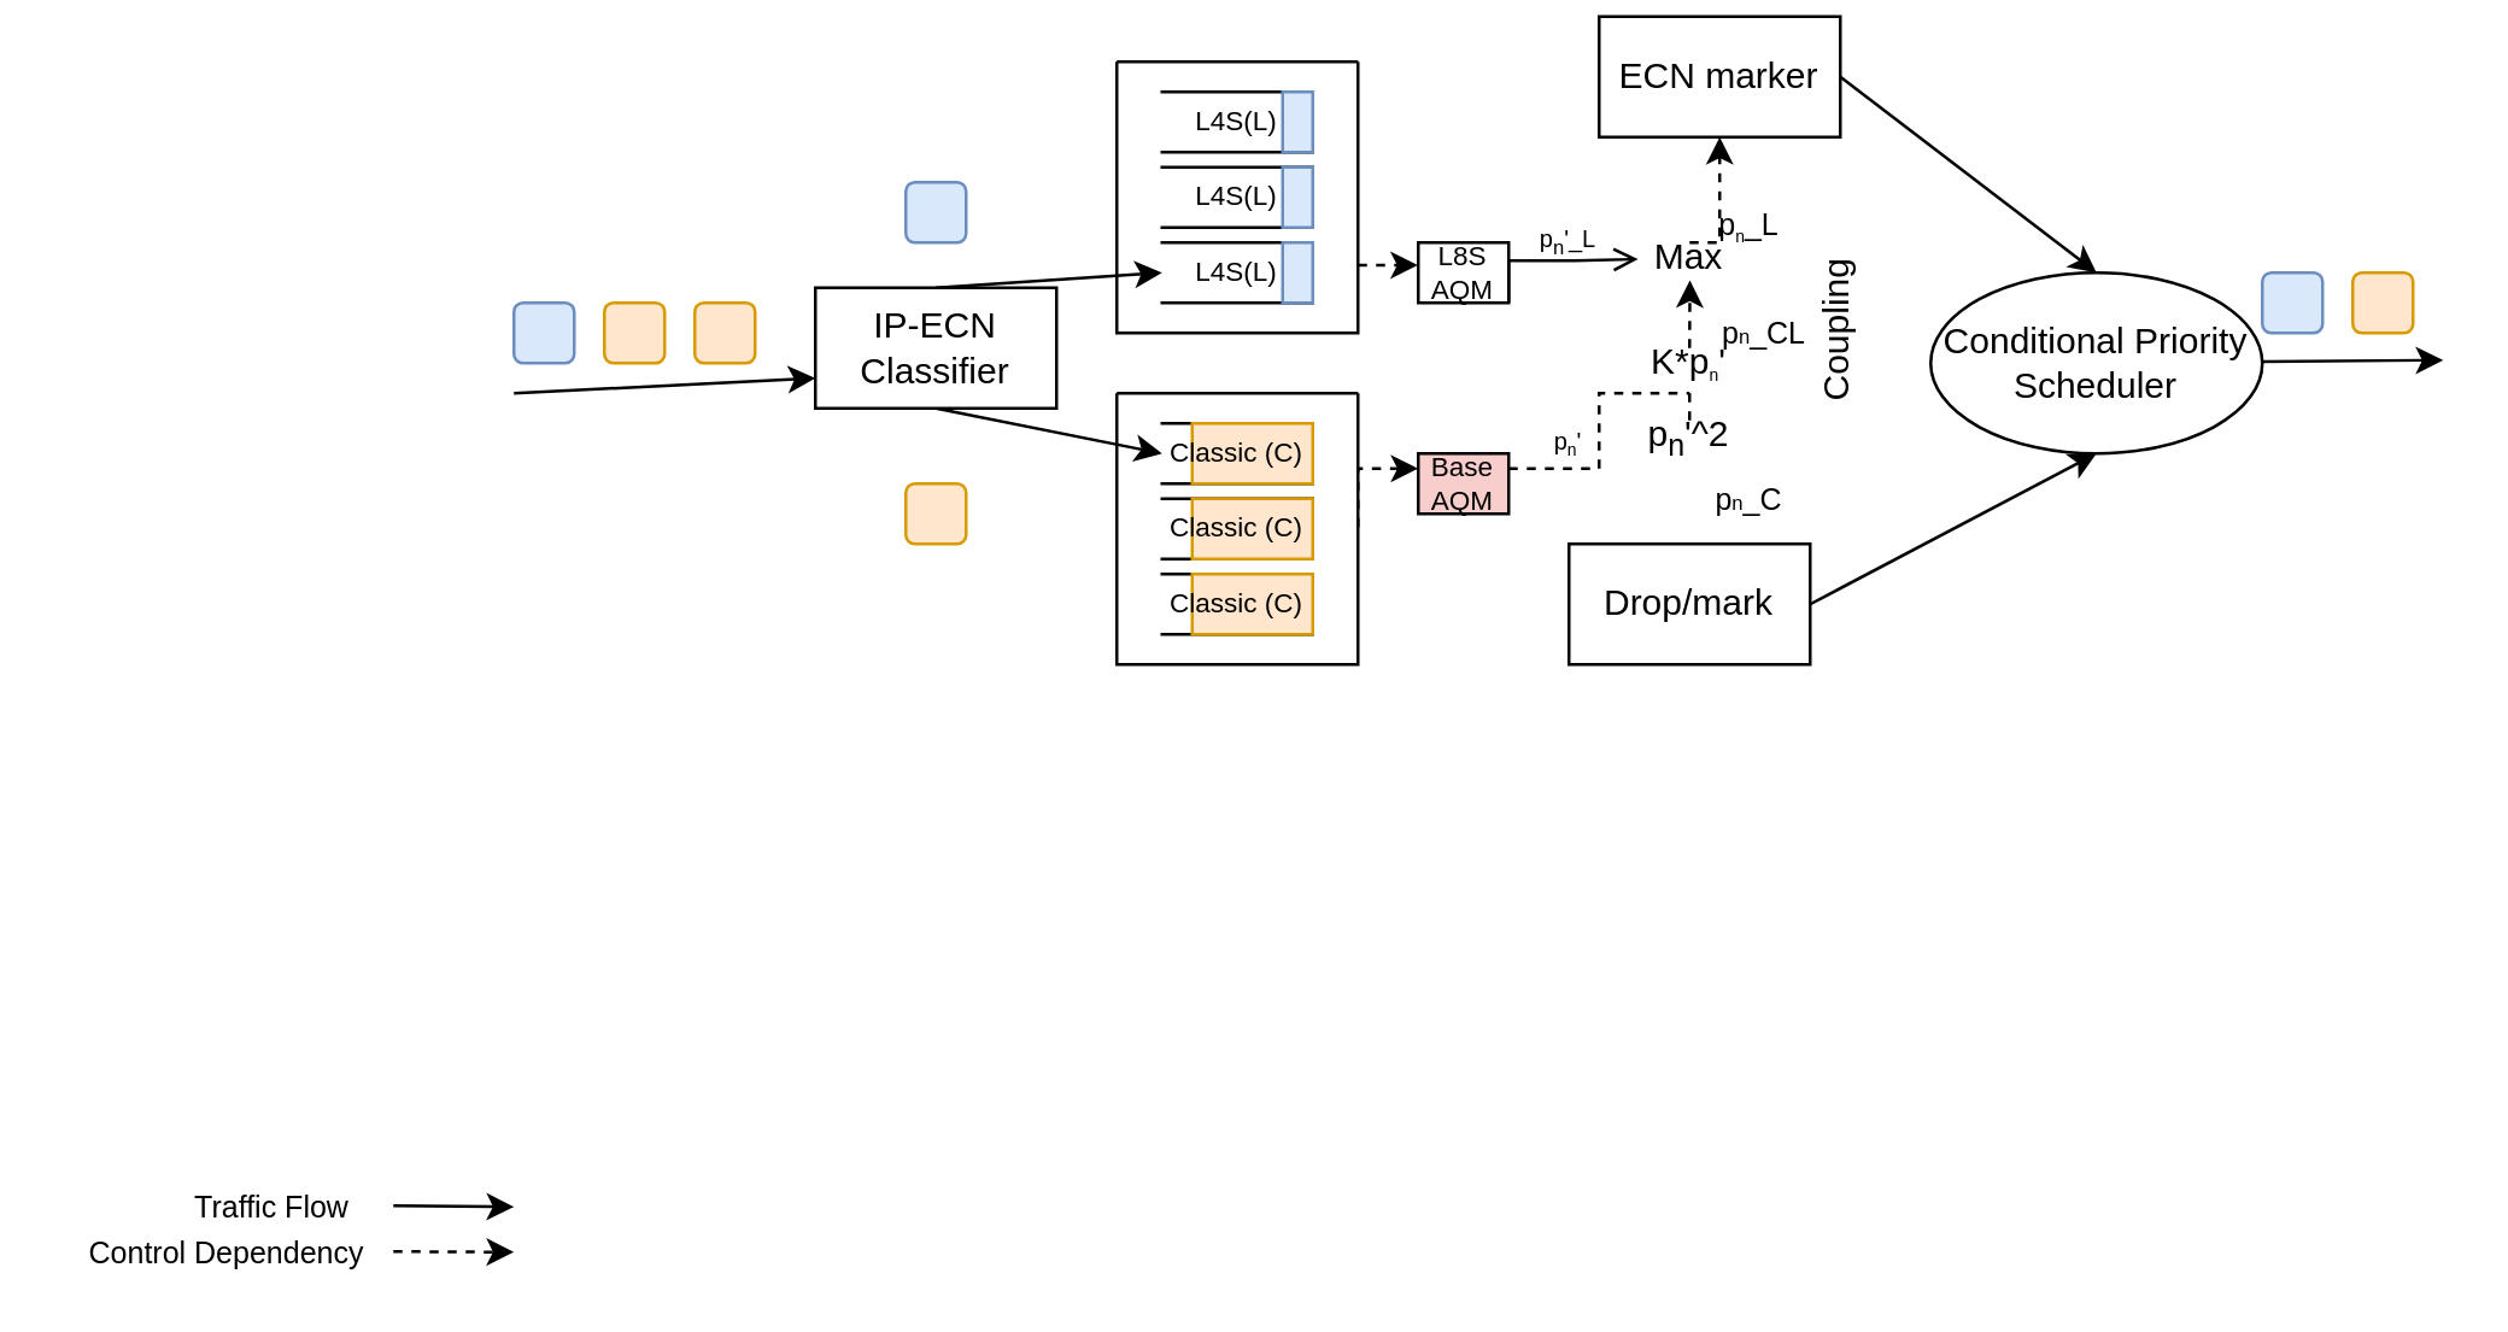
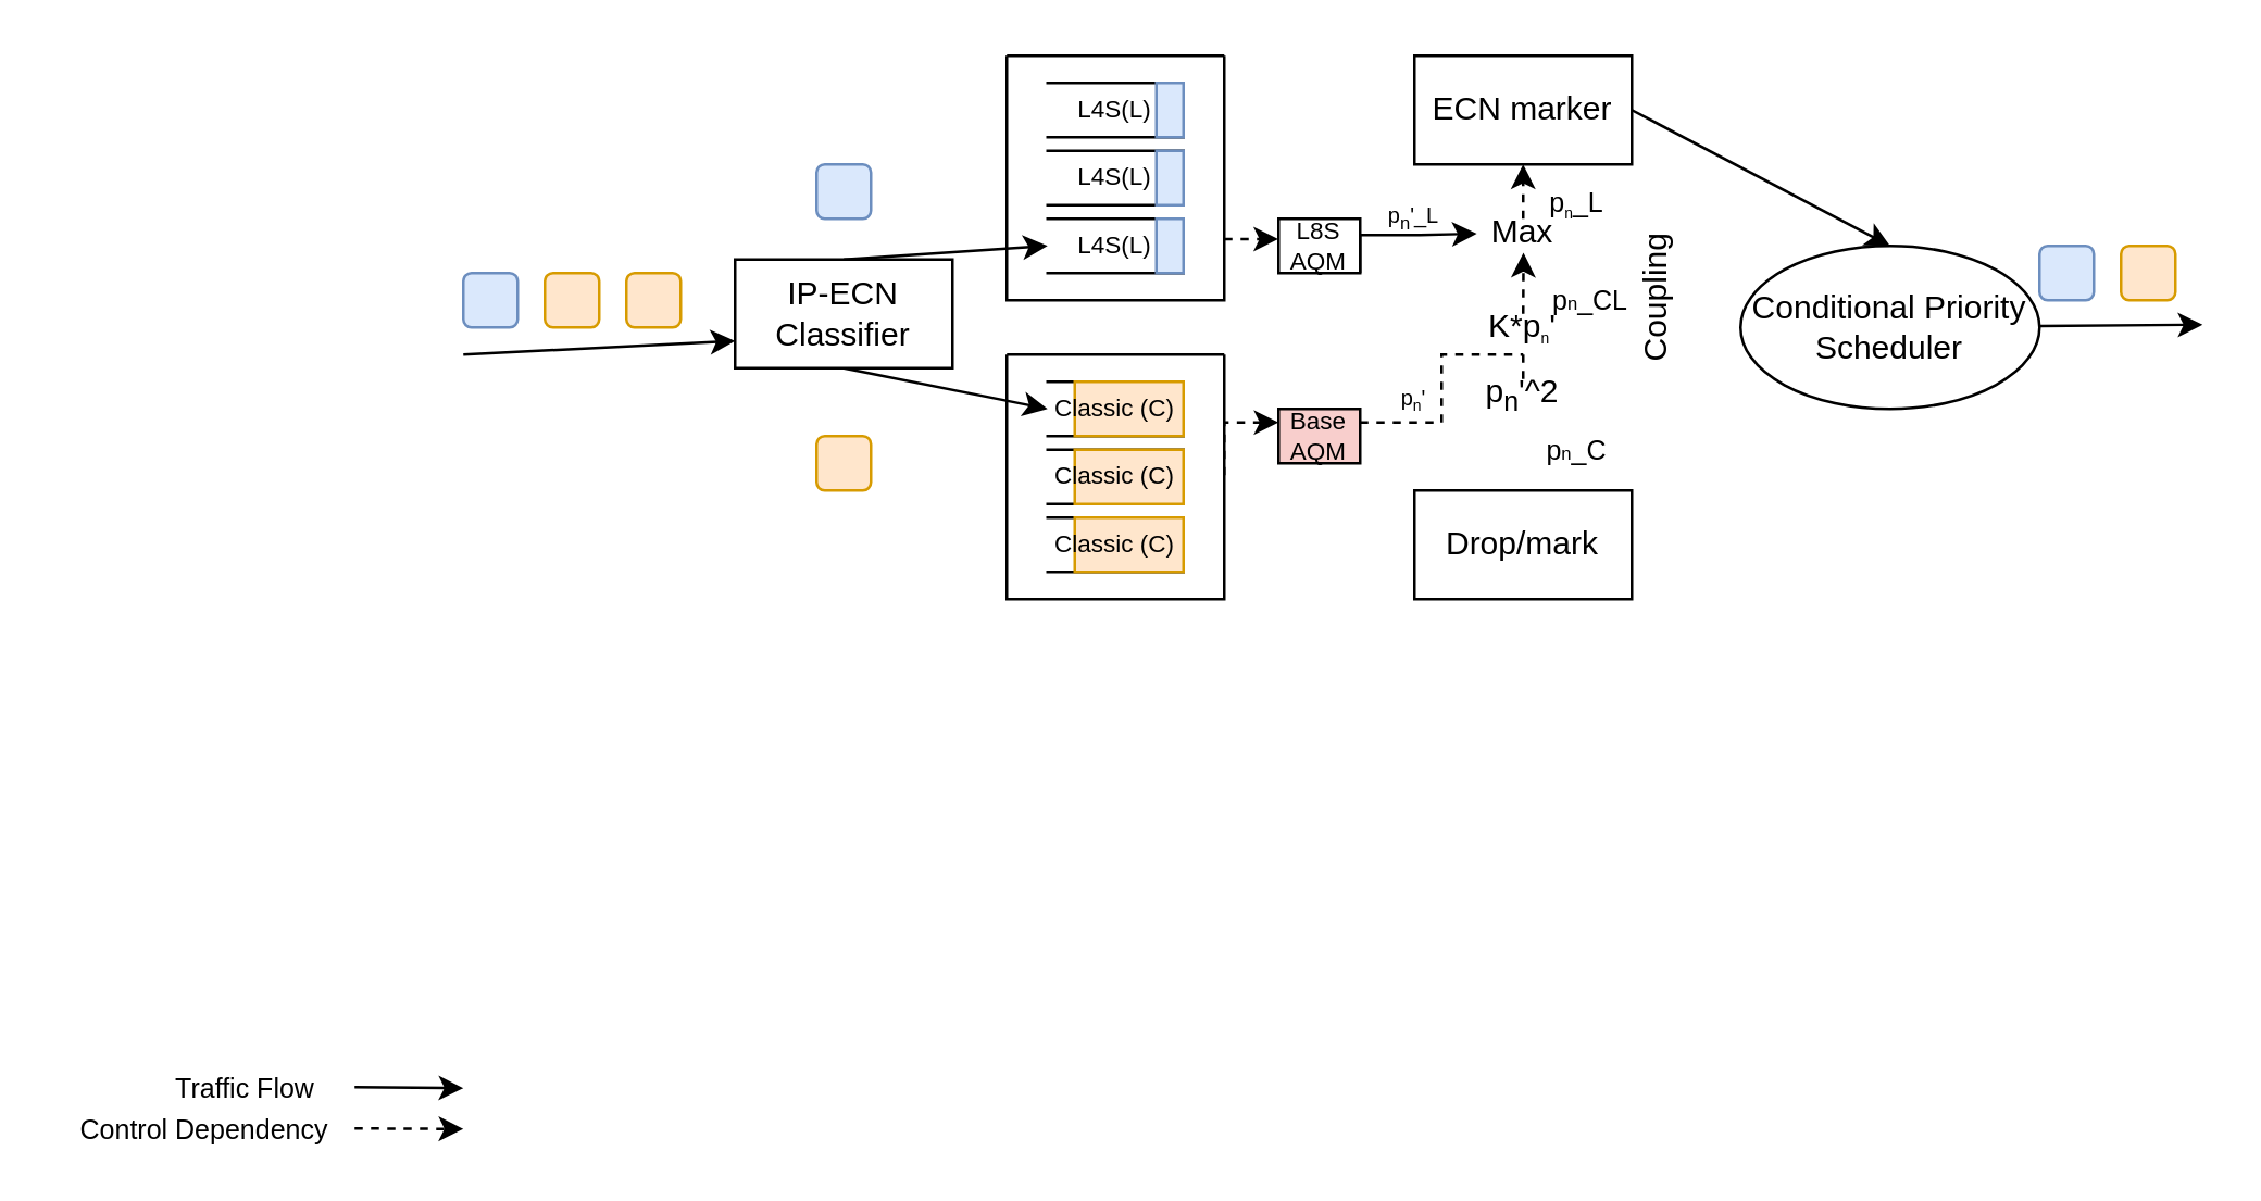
  <mxCell id="0" />
  <mxCell id="1" parent="0" />
  <mxCell id="2" style="rounded=0;orthogonalLoop=1;jettySize=auto;html=1;exitX=0.5;exitY=0;exitDx=0;exitDy=0;entryX=0.5;entryY=0;entryDx=0;entryDy=0;elbow=vertical;" edge="1" parent="1" source="4" target="9"><mxGeometry relative="1" as="geometry" /></mxCell>
  <mxCell id="3" style="rounded=0;orthogonalLoop=1;jettySize=auto;html=1;exitX=0.5;exitY=1;exitDx=0;exitDy=0;entryX=0.5;entryY=0;entryDx=0;entryDy=0;elbow=vertical;" edge="1" parent="1" source="4" target="10"><mxGeometry relative="1" as="geometry" /></mxCell>
  <mxCell id="4" value="IP-ECN Classifier" style="rounded=0;whiteSpace=wrap;html=1;" vertex="1" parent="1"><mxGeometry x="270" y="95" width="80" height="40" as="geometry" /></mxCell>
  <mxCell id="5" value="" style="rounded=1;whiteSpace=wrap;html=1;direction=east;fillColor=#ffe6cc;strokeColor=#d79b00;" vertex="1" parent="1"><mxGeometry x="230" y="100" width="20" height="20" as="geometry" /></mxCell>
  <mxCell id="6" value="" style="rounded=1;whiteSpace=wrap;html=1;direction=east;fillColor=#ffe6cc;strokeColor=#d79b00;" vertex="1" parent="1"><mxGeometry x="200" y="100" width="20" height="20" as="geometry" /></mxCell>
  <mxCell id="7" value="" style="rounded=1;whiteSpace=wrap;html=1;direction=east;fillColor=#dae8fc;strokeColor=#6c8ebf;" vertex="1" parent="1"><mxGeometry x="170" y="100" width="20" height="20" as="geometry" /></mxCell>
  <mxCell id="8" value="" style="endArrow=classic;html=1;rounded=0;entryX=0;entryY=0.75;entryDx=0;entryDy=0;" edge="1" parent="1" target="4"><mxGeometry width="50" height="50" relative="1" as="geometry"><mxPoint x="170" y="130" as="sourcePoint" /><mxPoint x="160" y="130" as="targetPoint" /></mxGeometry></mxCell>
  <mxCell id="9" value="" style="shape=partialRectangle;whiteSpace=wrap;html=1;bottom=1;right=1;left=1;top=0;fillColor=none;routingCenterX=-0.5;direction=north;shadow=0;" vertex="1" parent="1"><mxGeometry x="385" y="80" width="50" height="20" as="geometry" /></mxCell>
  <mxCell id="10" value="" style="shape=partialRectangle;whiteSpace=wrap;html=1;bottom=1;right=1;left=1;top=0;fillColor=none;routingCenterX=-0.5;direction=north;shadow=0;" vertex="1" parent="1"><mxGeometry x="385" y="140" width="50" height="20" as="geometry" /></mxCell>
  <mxCell id="11" value="" style="rounded=0;whiteSpace=wrap;html=1;fillColor=#dae8fc;strokeColor=#6c8ebf;shadow=0;" vertex="1" parent="1"><mxGeometry x="425" y="80" width="10" height="20" as="geometry" /></mxCell>
  <mxCell id="12" value="" style="rounded=0;whiteSpace=wrap;html=1;fillColor=#ffe6cc;strokeColor=#d79b00;shadow=0;" vertex="1" parent="1"><mxGeometry x="395" y="140" width="40" height="20" as="geometry" /></mxCell>
  <mxCell id="13" value="L8S AQM" style="rounded=0;whiteSpace=wrap;html=1;fontSize=9;shadow=0;" vertex="1" parent="1"><mxGeometry x="470" y="80" width="30" height="20" as="geometry" /></mxCell>
  <mxCell id="14" style="rounded=0;orthogonalLoop=1;jettySize=auto;html=1;exitX=1;exitY=0.5;exitDx=0;exitDy=0;entryX=0.5;entryY=0;entryDx=0;entryDy=0;elbow=vertical;" edge="1" parent="1" source="15" target="31"><mxGeometry relative="1" as="geometry" /></mxCell>
- <mxCell id="15" value="ECN marker" style="rounded=0;whiteSpace=wrap;html=1;shadow=0;" vertex="1" parent="1"><mxGeometry x="530" y="5" width="80" height="40" as="geometry" /></mxCell>
- <mxCell id="16" style="rounded=0;orthogonalLoop=1;jettySize=auto;html=1;exitX=1;exitY=0.5;exitDx=0;exitDy=0;entryX=0.5;entryY=1;entryDx=0;entryDy=0;elbow=vertical;" edge="1" parent="1" source="17" target="31"><mxGeometry relative="1" as="geometry" /></mxCell>
+ <mxCell id="15" value="ECN marker" style="rounded=0;whiteSpace=wrap;html=1;shadow=0;" vertex="1" parent="1"><mxGeometry x="520" y="20" width="80" height="40" as="geometry" /></mxCell>
  <mxCell id="17" value="Drop/mark" style="rounded=0;whiteSpace=wrap;html=1;shadow=0;" vertex="1" parent="1"><mxGeometry x="520" y="180" width="80" height="40" as="geometry" /></mxCell>
  <mxCell id="18" style="edgeStyle=orthogonalEdgeStyle;rounded=0;orthogonalLoop=1;jettySize=auto;html=1;exitX=0.5;exitY=0;exitDx=0;exitDy=0;entryX=0.5;entryY=1;entryDx=0;entryDy=0;shadow=0;dashed=1;" edge="1" parent="1" source="19" target="15"><mxGeometry relative="1" as="geometry" /></mxCell>
  <mxCell id="19" value="Max" style="text;html=1;align=center;verticalAlign=middle;whiteSpace=wrap;rounded=0;shadow=0;" vertex="1" parent="1"><mxGeometry x="545" y="80" width="30" height="10" as="geometry" /></mxCell>
  <mxCell id="20" style="edgeStyle=orthogonalEdgeStyle;rounded=0;orthogonalLoop=1;jettySize=auto;html=1;entryX=0.5;entryY=0;entryDx=0;entryDy=0;endArrow=none;endFill=0;shadow=0;dashed=1;" edge="1" parent="1" target="22"><mxGeometry relative="1" as="geometry"><mxPoint x="560" y="130" as="sourcePoint" /><Array as="points"><mxPoint x="560" y="140" /><mxPoint x="560" y="140" /></Array></mxGeometry></mxCell>
  <mxCell id="21" value="K*p&lt;span style=&quot;font-size: 6.667px;&quot;&gt;&lt;sub&gt;n&lt;/sub&gt;&lt;/span&gt;'" style="text;html=1;align=center;verticalAlign=middle;whiteSpace=wrap;rounded=0;shadow=0;" vertex="1" parent="1"><mxGeometry x="545" y="115" width="30" height="10" as="geometry" /></mxCell>
  <mxCell id="22" value="p&lt;sub&gt;n&lt;/sub&gt;'^2" style="text;html=1;align=center;verticalAlign=middle;whiteSpace=wrap;rounded=0;shadow=0;" vertex="1" parent="1"><mxGeometry x="545" y="140" width="30" height="10" as="geometry" /></mxCell>
  <mxCell id="23" style="edgeStyle=orthogonalEdgeStyle;rounded=0;orthogonalLoop=1;jettySize=auto;html=1;exitX=0;exitY=0.25;exitDx=0;exitDy=0;endArrow=none;endFill=0;dashed=1;startArrow=classic;startFill=1;" edge="1" parent="1" source="24" target="57"><mxGeometry relative="1" as="geometry" /></mxCell>
  <mxCell id="24" value="Base AQM" style="rounded=0;whiteSpace=wrap;html=1;fontSize=9;shadow=0;fillColor=#f8cecc;" vertex="1" parent="1"><mxGeometry x="470" y="150" width="30" height="20" as="geometry" /></mxCell>
  <mxCell id="25" style="edgeStyle=orthogonalEdgeStyle;rounded=0;orthogonalLoop=1;jettySize=auto;html=1;exitX=0.5;exitY=0;exitDx=0;exitDy=0;entryX=0.504;entryY=1.251;entryDx=0;entryDy=0;entryPerimeter=0;shadow=0;dashed=1;" edge="1" parent="1" source="21" target="19"><mxGeometry relative="1" as="geometry" /></mxCell>
  <mxCell id="26" value="&lt;font style=&quot;font-size: 8px;&quot;&gt;p&lt;sub&gt;n&lt;/sub&gt;'_L&lt;/font&gt;" style="text;html=1;align=center;verticalAlign=middle;whiteSpace=wrap;rounded=0;shadow=0;" vertex="1" parent="1"><mxGeometry x="510" y="72.5" width="20" height="10" as="geometry" /></mxCell>
  <mxCell id="27" value="&lt;font style=&quot;font-size: 8px;&quot;&gt;p&lt;span style=&quot;font-size: 6.667px;&quot;&gt;&lt;sub&gt;n&lt;/sub&gt;&lt;/span&gt;'&lt;/font&gt;" style="text;html=1;align=center;verticalAlign=middle;whiteSpace=wrap;rounded=0;shadow=0;" vertex="1" parent="1"><mxGeometry x="510" y="140" width="20" height="10" as="geometry" /></mxCell>
  <mxCell id="28" value="&lt;font style=&quot;font-size: 10px;&quot;&gt;p&lt;span style=&quot;font-size: 6.667px;&quot;&gt;&lt;sub&gt;n&lt;/sub&gt;&lt;/span&gt;_L&lt;/font&gt;" style="text;html=1;align=center;verticalAlign=middle;whiteSpace=wrap;rounded=0;fontSize=10;shadow=0;" vertex="1" parent="1"><mxGeometry x="570" y="70" width="20" height="10" as="geometry" /></mxCell>
  <mxCell id="29" value="&lt;font style=&quot;font-size: 10px;&quot;&gt;p&lt;span style=&quot;font-size: 6.667px;&quot;&gt;n&lt;/span&gt;_CL&lt;/font&gt;" style="text;html=1;align=center;verticalAlign=middle;whiteSpace=wrap;rounded=0;fontSize=10;shadow=0;" vertex="1" parent="1"><mxGeometry x="575" y="105" width="20" height="10" as="geometry" /></mxCell>
  <mxCell id="30" value="&lt;font style=&quot;font-size: 10px;&quot;&gt;p&lt;span style=&quot;font-size: 6.667px;&quot;&gt;n&lt;/span&gt;_C&lt;/font&gt;" style="text;html=1;align=center;verticalAlign=middle;whiteSpace=wrap;rounded=0;fontSize=10;shadow=0;" vertex="1" parent="1"><mxGeometry x="570" y="160" width="20" height="10" as="geometry" /></mxCell>
  <mxCell id="31" value="Conditional Priority Scheduler" style="ellipse;whiteSpace=wrap;html=1;" vertex="1" parent="1"><mxGeometry x="640" y="90" width="110" height="60" as="geometry" /></mxCell>
  <mxCell id="32" value="" style="rounded=1;whiteSpace=wrap;html=1;direction=east;fillColor=#ffe6cc;strokeColor=#d79b00;" vertex="1" parent="1"><mxGeometry x="780" y="90" width="20" height="20" as="geometry" /></mxCell>
  <mxCell id="33" value="" style="rounded=1;whiteSpace=wrap;html=1;direction=east;fillColor=#dae8fc;strokeColor=#6c8ebf;" vertex="1" parent="1"><mxGeometry x="750" y="90" width="20" height="20" as="geometry" /></mxCell>
  <mxCell id="34" value="" style="endArrow=classic;html=1;rounded=0;" edge="1" parent="1"><mxGeometry width="50" height="50" relative="1" as="geometry"><mxPoint x="750" y="119.46" as="sourcePoint" /><mxPoint x="810" y="119" as="targetPoint" /></mxGeometry></mxCell>
  <mxCell id="35" value="" style="rounded=1;whiteSpace=wrap;html=1;direction=east;fillColor=#ffe6cc;strokeColor=#d79b00;" vertex="1" parent="1"><mxGeometry x="300" y="160" width="20" height="20" as="geometry" /></mxCell>
  <mxCell id="36" value="" style="rounded=1;whiteSpace=wrap;html=1;direction=east;fillColor=#dae8fc;strokeColor=#6c8ebf;" vertex="1" parent="1"><mxGeometry x="300" y="60" width="20" height="20" as="geometry" /></mxCell>
  <mxCell id="37" value="Coupling" style="text;html=1;align=center;verticalAlign=middle;whiteSpace=wrap;rounded=0;direction=east;textDirection=vertical-rl;rotation=-180;" vertex="1" parent="1"><mxGeometry x="600" y="72.5" width="20" height="75" as="geometry" /></mxCell>
  <mxCell id="38" value="Traffic Flow" style="text;html=1;align=center;verticalAlign=middle;whiteSpace=wrap;rounded=0;fontSize=10;" vertex="1" parent="1"><mxGeometry x="50" y="395" width="80" height="10" as="geometry" /></mxCell>
  <mxCell id="39" value="Control Dependency" style="text;html=1;align=center;verticalAlign=middle;whiteSpace=wrap;rounded=0;fontSize=10;" vertex="1" parent="1"><mxGeometry x="20" y="410" width="110" height="10" as="geometry" /></mxCell>
  <mxCell id="40" value="" style="endArrow=classic;html=1;rounded=0;" edge="1" parent="1"><mxGeometry width="50" height="50" relative="1" as="geometry"><mxPoint x="130" y="399.58" as="sourcePoint" /><mxPoint x="170" y="400" as="targetPoint" /></mxGeometry></mxCell>
  <mxCell id="41" value="" style="endArrow=classic;html=1;rounded=0;dashed=1;" edge="1" parent="1"><mxGeometry width="50" height="50" relative="1" as="geometry"><mxPoint x="130" y="414.79" as="sourcePoint" /><mxPoint x="170" y="415" as="targetPoint" /></mxGeometry></mxCell>
  <mxCell id="42" value="" style="shape=partialRectangle;whiteSpace=wrap;html=1;bottom=1;right=1;left=1;top=0;fillColor=none;routingCenterX=-0.5;direction=north;shadow=0;" vertex="1" parent="1"><mxGeometry x="385" y="165" width="50" height="20" as="geometry" /></mxCell>
  <mxCell id="43" value="" style="rounded=0;whiteSpace=wrap;html=1;fillColor=#ffe6cc;strokeColor=#d79b00;shadow=0;" vertex="1" parent="1"><mxGeometry x="395" y="165" width="40" height="20" as="geometry" /></mxCell>
  <mxCell id="44" value="" style="shape=partialRectangle;whiteSpace=wrap;html=1;bottom=1;right=1;left=1;top=0;fillColor=none;routingCenterX=-0.5;direction=north;shadow=0;" vertex="1" parent="1"><mxGeometry x="385" y="190" width="50" height="20" as="geometry" /></mxCell>
  <mxCell id="45" value="" style="rounded=0;whiteSpace=wrap;html=1;fillColor=#ffe6cc;strokeColor=#d79b00;shadow=0;" vertex="1" parent="1"><mxGeometry x="395" y="190" width="40" height="20" as="geometry" /></mxCell>
  <mxCell id="46" value="" style="shape=partialRectangle;whiteSpace=wrap;html=1;bottom=1;right=1;left=1;top=0;fillColor=none;routingCenterX=-0.5;direction=north;shadow=0;" vertex="1" parent="1"><mxGeometry x="385" y="55" width="50" height="20" as="geometry" /></mxCell>
  <mxCell id="47" value="" style="rounded=0;whiteSpace=wrap;html=1;fillColor=#dae8fc;strokeColor=#6c8ebf;shadow=0;" vertex="1" parent="1"><mxGeometry x="425" y="55" width="10" height="20" as="geometry" /></mxCell>
  <mxCell id="48" value="L4S(L)" style="text;html=1;align=center;verticalAlign=middle;whiteSpace=wrap;rounded=0;fontSize=9;" vertex="1" parent="1"><mxGeometry x="385" y="55" width="50" height="20" as="geometry" /></mxCell>
  <mxCell id="49" value="L4S(L)" style="text;html=1;align=center;verticalAlign=middle;whiteSpace=wrap;rounded=0;fontSize=9;" vertex="1" parent="1"><mxGeometry x="385" y="80" width="50" height="20" as="geometry" /></mxCell>
  <mxCell id="50" value="&lt;span style=&quot;font-size: 9px;&quot;&gt;Classic (C)&lt;/span&gt;" style="text;html=1;align=center;verticalAlign=middle;whiteSpace=wrap;rounded=0;fontSize=9;" vertex="1" parent="1"><mxGeometry x="385" y="140" width="50" height="20" as="geometry" /></mxCell>
  <mxCell id="51" value="&lt;span style=&quot;font-size: 9px;&quot;&gt;Classic (C)&lt;/span&gt;" style="text;html=1;align=center;verticalAlign=middle;whiteSpace=wrap;rounded=0;fontSize=9;" vertex="1" parent="1"><mxGeometry x="385" y="165" width="50" height="20" as="geometry" /></mxCell>
  <mxCell id="52" value="&lt;span style=&quot;font-size: 9px;&quot;&gt;Classic (C)&lt;/span&gt;" style="text;html=1;align=center;verticalAlign=middle;whiteSpace=wrap;rounded=0;fontSize=9;" vertex="1" parent="1"><mxGeometry x="385" y="190" width="50" height="20" as="geometry" /></mxCell>
  <mxCell id="53" value="" style="shape=partialRectangle;whiteSpace=wrap;html=1;bottom=1;right=1;left=1;top=0;fillColor=none;routingCenterX=-0.5;direction=north;shadow=0;" vertex="1" parent="1"><mxGeometry x="385" y="30" width="50" height="20" as="geometry" /></mxCell>
  <mxCell id="54" value="" style="rounded=0;whiteSpace=wrap;html=1;fillColor=#dae8fc;strokeColor=#6c8ebf;shadow=0;" vertex="1" parent="1"><mxGeometry x="425" y="30" width="10" height="20" as="geometry" /></mxCell>
  <mxCell id="55" value="L4S(L)" style="text;html=1;align=center;verticalAlign=middle;whiteSpace=wrap;rounded=0;fontSize=9;" vertex="1" parent="1"><mxGeometry x="385" y="30" width="50" height="20" as="geometry" /></mxCell>
  <mxCell id="56" value="" style="swimlane;startSize=0;" vertex="1" parent="1"><mxGeometry x="370" y="20" width="80" height="90" as="geometry" /></mxCell>
  <mxCell id="57" value="" style="swimlane;startSize=0;" vertex="1" parent="1"><mxGeometry x="370" y="130" width="80" height="90" as="geometry" /></mxCell>
  <mxCell id="58" style="edgeStyle=orthogonalEdgeStyle;rounded=0;orthogonalLoop=1;jettySize=auto;html=1;exitX=1;exitY=0.75;exitDx=0;exitDy=0;entryX=-0.005;entryY=0.424;entryDx=0;entryDy=0;entryPerimeter=0;dashed=1;" edge="1" parent="1" source="56" target="13"><mxGeometry relative="1" as="geometry" /></mxCell>
- <mxCell id="59" style="edgeStyle=orthogonalEdgeStyle;rounded=0;orthogonalLoop=1;jettySize=auto;html=1;exitX=1;exitY=1;exitDx=0;exitDy=0;entryX=-0.069;entryY=0.55;entryDx=0;entryDy=0;entryPerimeter=0;endArrow=open;" edge="1" parent="1" source="13" target="19"><mxGeometry relative="1" as="geometry"><Array as="points"><mxPoint x="500" y="86" /><mxPoint x="522" y="86" /></Array></mxGeometry></mxCell>
+ <mxCell id="59" style="edgeStyle=orthogonalEdgeStyle;rounded=0;orthogonalLoop=1;jettySize=auto;html=1;exitX=1;exitY=1;exitDx=0;exitDy=0;entryX=-0.069;entryY=0.55;entryDx=0;entryDy=0;entryPerimeter=0;" edge="1" parent="1" source="13" target="19"><mxGeometry relative="1" as="geometry"><Array as="points"><mxPoint x="500" y="86" /><mxPoint x="522" y="86" /></Array></mxGeometry></mxCell>
  <mxCell id="60" value="" style="endArrow=none;html=1;rounded=0;exitX=1;exitY=0.25;exitDx=0;exitDy=0;dashed=1;" edge="1" parent="1" source="24"><mxGeometry width="50" height="50" relative="1" as="geometry"><mxPoint x="480" y="150" as="sourcePoint" /><mxPoint x="560" y="130" as="targetPoint" /><Array as="points"><mxPoint x="530" y="155" /><mxPoint x="530" y="130" /></Array></mxGeometry></mxCell>
